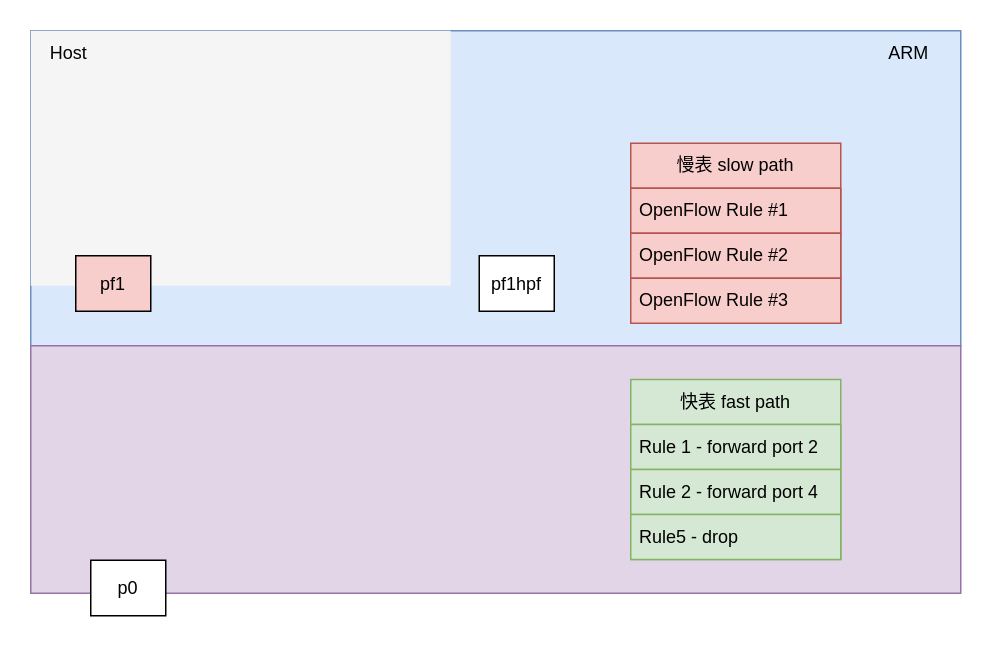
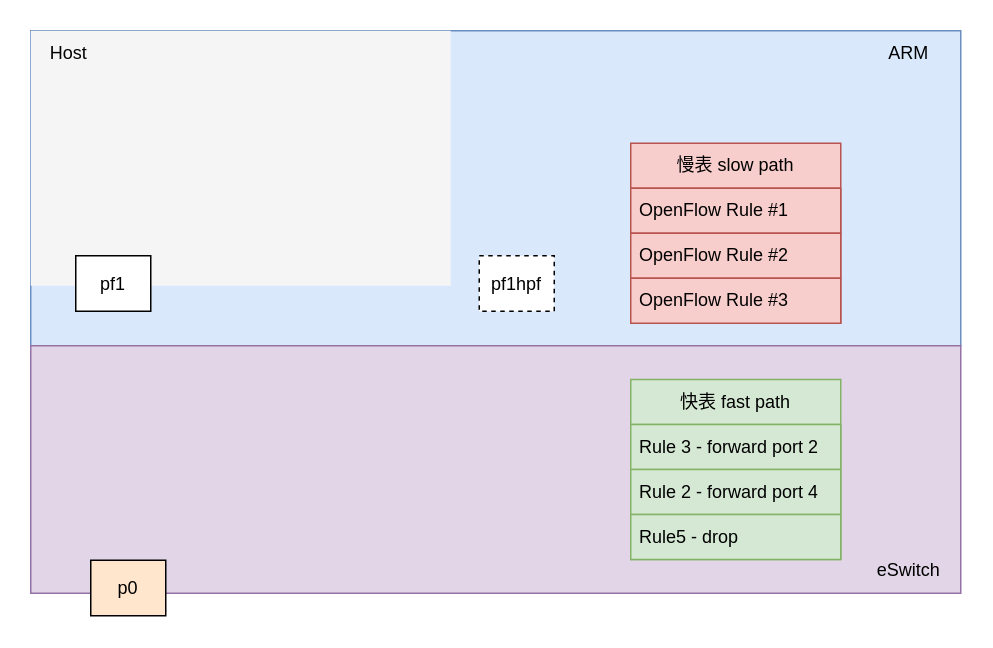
  <mxCell id="0" />
  <mxCell id="1" parent="0" />
  <mxCell id="2" value="" style="rounded=0;whiteSpace=wrap;html=1;fillColor=#dae8fc;strokeColor=#6c8ebf;" vertex="1" parent="1"><mxGeometry x="20" y="20" width="620" height="210" as="geometry" /></mxCell>
  <mxCell id="3" value="" style="rounded=0;whiteSpace=wrap;html=1;fillColor=#e1d5e7;strokeColor=#9673a6;" vertex="1" parent="1"><mxGeometry x="20" y="230" width="620" height="165" as="geometry" /></mxCell>
  <mxCell id="4" value="快表 fast path" style="swimlane;fontStyle=0;childLayout=stackLayout;horizontal=1;startSize=30;horizontalStack=0;resizeParent=1;resizeParentMax=0;resizeLast=0;collapsible=1;marginBottom=0;whiteSpace=wrap;html=1;fillColor=#d5e8d4;strokeColor=#82b366;" vertex="1" parent="1"><mxGeometry x="420" y="252.5" width="140" height="120" as="geometry" /></mxCell>
- <mxCell id="5" value="Rule 1 - forward port 2" style="text;align=left;verticalAlign=middle;spacingLeft=4;spacingRight=4;overflow=hidden;points=[[0,0.5],[1,0.5]];portConstraint=eastwest;rotatable=0;whiteSpace=wrap;html=1;fillColor=#d5e8d4;strokeColor=#82b366;" vertex="1" parent="4"><mxGeometry y="30" width="140" height="30" as="geometry" /></mxCell>
+ <mxCell id="5" value="Rule 3 - forward port 2" style="text;align=left;verticalAlign=middle;spacingLeft=4;spacingRight=4;overflow=hidden;points=[[0,0.5],[1,0.5]];portConstraint=eastwest;rotatable=0;whiteSpace=wrap;html=1;fillColor=#d5e8d4;strokeColor=#82b366;" vertex="1" parent="4"><mxGeometry y="30" width="140" height="30" as="geometry" /></mxCell>
  <mxCell id="6" value="Rule 2 - forward port 4" style="text;strokeColor=#82b366;fillColor=#d5e8d4;align=left;verticalAlign=middle;spacingLeft=4;spacingRight=4;overflow=hidden;points=[[0,0.5],[1,0.5]];portConstraint=eastwest;rotatable=0;whiteSpace=wrap;html=1;" vertex="1" parent="4"><mxGeometry y="60" width="140" height="30" as="geometry" /></mxCell>
  <mxCell id="7" value="Rule5 - drop&amp;nbsp;" style="text;strokeColor=#82b366;fillColor=#d5e8d4;align=left;verticalAlign=middle;spacingLeft=4;spacingRight=4;overflow=hidden;points=[[0,0.5],[1,0.5]];portConstraint=eastwest;rotatable=0;whiteSpace=wrap;html=1;" vertex="1" parent="4"><mxGeometry y="90" width="140" height="30" as="geometry" /></mxCell>
  <mxCell id="8" value="慢表 slow path" style="swimlane;fontStyle=0;childLayout=stackLayout;horizontal=1;startSize=30;horizontalStack=0;resizeParent=1;resizeParentMax=0;resizeLast=0;collapsible=1;marginBottom=0;whiteSpace=wrap;html=1;fillColor=#f8cecc;strokeColor=#b85450;" vertex="1" parent="1"><mxGeometry x="420" y="95" width="140" height="120" as="geometry" /></mxCell>
  <mxCell id="9" value="OpenFlow Rule #1" style="text;strokeColor=#b85450;fillColor=#f8cecc;align=left;verticalAlign=middle;spacingLeft=4;spacingRight=4;overflow=hidden;points=[[0,0.5],[1,0.5]];portConstraint=eastwest;rotatable=0;whiteSpace=wrap;html=1;" vertex="1" parent="8"><mxGeometry y="30" width="140" height="30" as="geometry" /></mxCell>
  <mxCell id="10" value="OpenFlow Rule #2" style="text;strokeColor=#b85450;fillColor=#f8cecc;align=left;verticalAlign=middle;spacingLeft=4;spacingRight=4;overflow=hidden;points=[[0,0.5],[1,0.5]];portConstraint=eastwest;rotatable=0;whiteSpace=wrap;html=1;" vertex="1" parent="8"><mxGeometry y="60" width="140" height="30" as="geometry" /></mxCell>
  <mxCell id="11" value="OpenFlow Rule #3" style="text;strokeColor=#b85450;fillColor=#f8cecc;align=left;verticalAlign=middle;spacingLeft=4;spacingRight=4;overflow=hidden;points=[[0,0.5],[1,0.5]];portConstraint=eastwest;rotatable=0;whiteSpace=wrap;html=1;" vertex="1" parent="8"><mxGeometry y="90" width="140" height="30" as="geometry" /></mxCell>
+ <mxCell id="12" value="eSwitch" style="text;html=1;align=center;verticalAlign=middle;resizable=0;points=[];autosize=1;strokeColor=none;fillColor=none;" vertex="1" parent="1"><mxGeometry x="570" y="365" width="70" height="30" as="geometry" /></mxCell>
  <mxCell id="13" value="" style="rounded=0;whiteSpace=wrap;html=1;fillColor=#f5f5f5;fontColor=#333333;strokeColor=none;" vertex="1" parent="1"><mxGeometry x="20" y="20" width="280" height="170" as="geometry" /></mxCell>
  <mxCell id="14" value="ARM" style="text;html=1;align=center;verticalAlign=middle;resizable=0;points=[];autosize=1;strokeColor=none;fillColor=none;" vertex="1" parent="1"><mxGeometry x="580" y="20" width="50" height="30" as="geometry" /></mxCell>
  <mxCell id="15" value="Host" style="text;html=1;align=center;verticalAlign=middle;resizable=0;points=[];autosize=1;strokeColor=none;fillColor=none;" vertex="1" parent="1"><mxGeometry x="20" y="20" width="50" height="30" as="geometry" /></mxCell>
- <mxCell id="16" value="p0" style="rounded=0;whiteSpace=wrap;html=1;" vertex="1" parent="1"><mxGeometry x="60" y="373" width="50" height="37" as="geometry" /></mxCell>
- <mxCell id="17" value="pf1" style="rounded=0;whiteSpace=wrap;html=1;fillColor=#f8cecc;" vertex="1" parent="1"><mxGeometry x="50" y="170" width="50" height="37" as="geometry" /></mxCell>
- <mxCell id="18" value="pf1hpf" style="rounded=0;whiteSpace=wrap;html=1;" vertex="1" parent="1"><mxGeometry x="319" y="170" width="50" height="37" as="geometry" /></mxCell>
+ <mxCell id="16" value="p0" style="rounded=0;whiteSpace=wrap;html=1;fillColor=#ffe6cc;" vertex="1" parent="1"><mxGeometry x="60" y="373" width="50" height="37" as="geometry" /></mxCell>
+ <mxCell id="17" value="pf1" style="rounded=0;whiteSpace=wrap;html=1;" vertex="1" parent="1"><mxGeometry x="50" y="170" width="50" height="37" as="geometry" /></mxCell>
+ <mxCell id="18" value="pf1hpf" style="rounded=0;whiteSpace=wrap;html=1;dashed=1;" vertex="1" parent="1"><mxGeometry x="319" y="170" width="50" height="37" as="geometry" /></mxCell>
